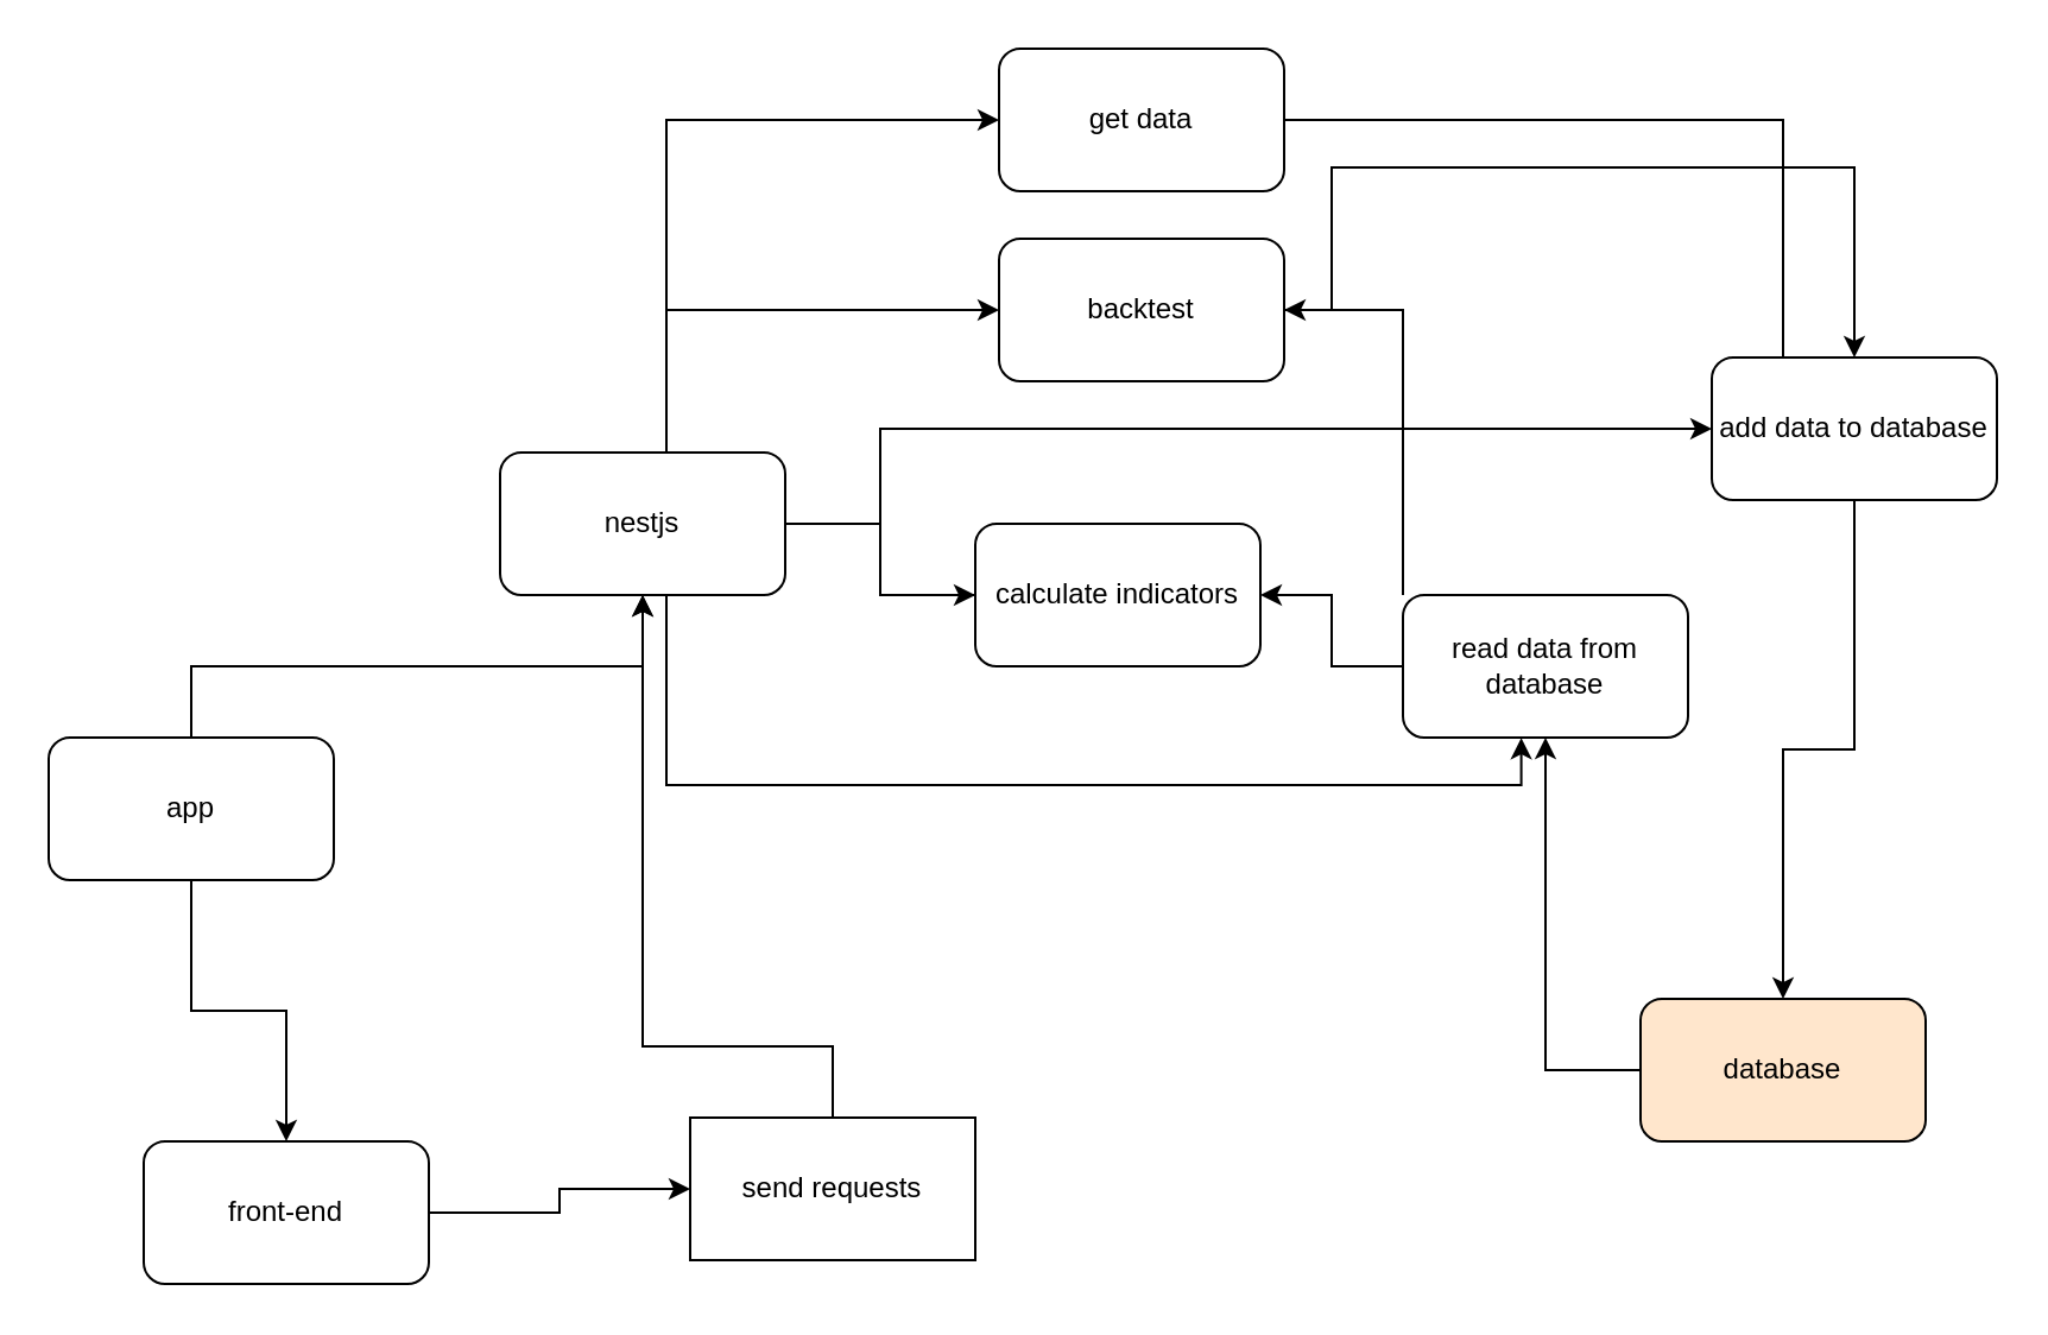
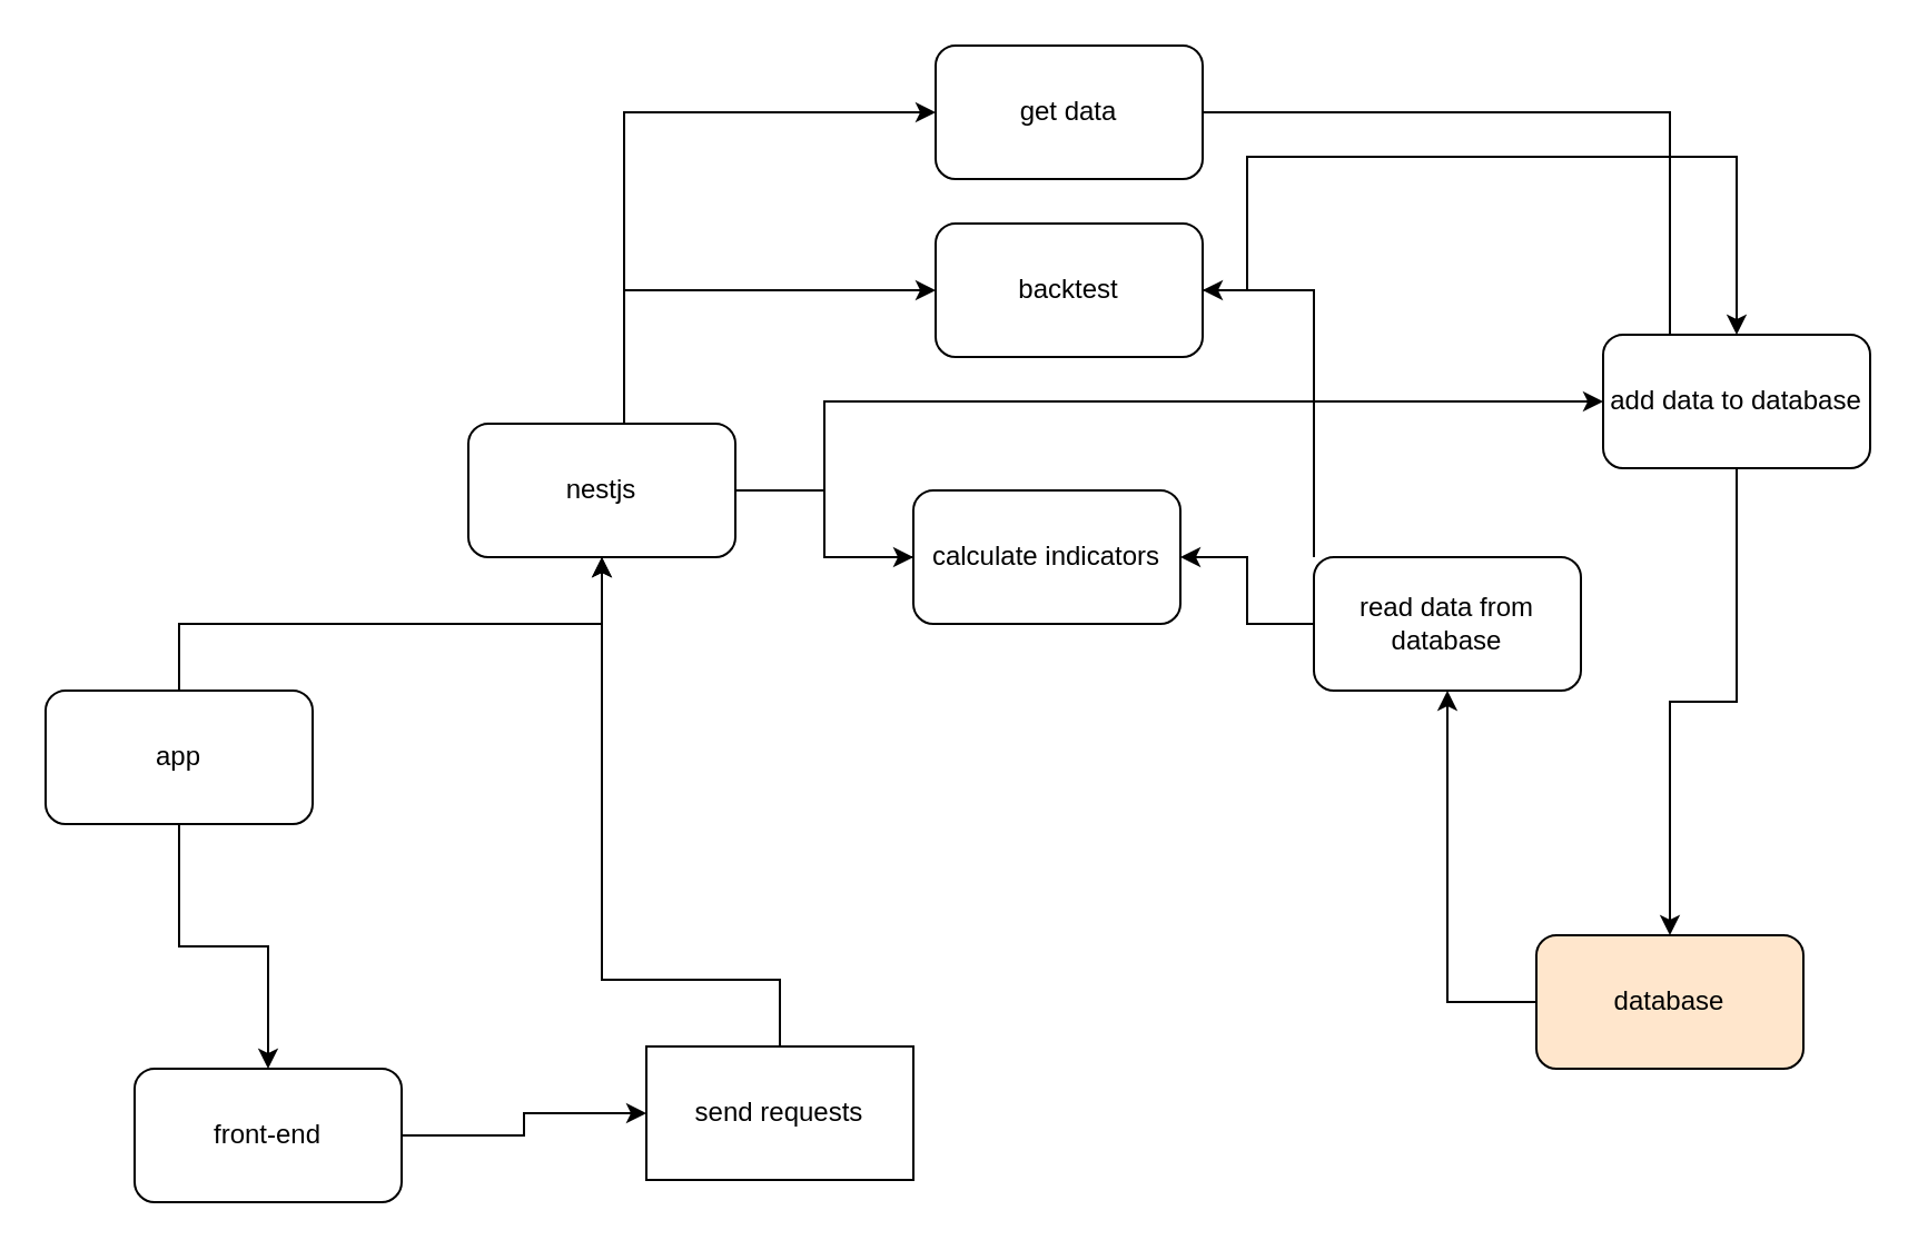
  <mxCell id="0" />
  <mxCell id="1" parent="0" />
  <mxCell id="2" style="edgeStyle=orthogonalEdgeStyle;rounded=0;orthogonalLoop=1;jettySize=auto;html=1;exitX=0.5;exitY=0;exitDx=0;exitDy=0;entryX=0.5;entryY=1;entryDx=0;entryDy=0;" edge="1" parent="1" source="4" target="13"><mxGeometry relative="1" as="geometry" /></mxCell>
  <mxCell id="3" style="edgeStyle=orthogonalEdgeStyle;rounded=0;orthogonalLoop=1;jettySize=auto;html=1;entryX=0.5;entryY=0;entryDx=0;entryDy=0;" edge="1" parent="1" source="4" target="6"><mxGeometry relative="1" as="geometry" /></mxCell>
  <mxCell id="4" value="app" style="rounded=1;whiteSpace=wrap;html=1;" vertex="1" parent="1"><mxGeometry x="20" y="310" width="120" height="60" as="geometry" /></mxCell>
  <mxCell id="5" style="edgeStyle=orthogonalEdgeStyle;rounded=0;orthogonalLoop=1;jettySize=auto;html=1;" edge="1" parent="1" source="6" target="26"><mxGeometry relative="1" as="geometry"><mxPoint x="260" y="390" as="targetPoint" /></mxGeometry></mxCell>
  <mxCell id="6" value="front-end" style="rounded=1;whiteSpace=wrap;html=1;" vertex="1" parent="1"><mxGeometry x="60" y="480" width="120" height="60" as="geometry" /></mxCell>
  <mxCell id="7" style="edgeStyle=orthogonalEdgeStyle;rounded=0;orthogonalLoop=1;jettySize=auto;html=1;entryX=0.5;entryY=1;entryDx=0;entryDy=0;" edge="1" parent="1" source="8" target="22"><mxGeometry relative="1" as="geometry"><Array as="points"><mxPoint x="650" y="450" /></Array></mxGeometry></mxCell>
  <mxCell id="8" value="database" style="rounded=1;whiteSpace=wrap;html=1;fillColor=#ffe6cc;" vertex="1" parent="1"><mxGeometry x="690" y="420" width="120" height="60" as="geometry" /></mxCell>
  <mxCell id="9" value="" style="edgeStyle=orthogonalEdgeStyle;rounded=0;orthogonalLoop=1;jettySize=auto;html=1;" edge="1" parent="1" source="13" target="15"><mxGeometry relative="1" as="geometry"><Array as="points"><mxPoint x="280" y="80" /><mxPoint x="280" y="50" /></Array></mxGeometry></mxCell>
  <mxCell id="10" style="edgeStyle=orthogonalEdgeStyle;rounded=0;orthogonalLoop=1;jettySize=auto;html=1;entryX=0;entryY=0.5;entryDx=0;entryDy=0;" edge="1" parent="1" source="13" target="19"><mxGeometry relative="1" as="geometry" /></mxCell>
  <mxCell id="11" style="edgeStyle=orthogonalEdgeStyle;rounded=0;orthogonalLoop=1;jettySize=auto;html=1;entryX=0;entryY=0.5;entryDx=0;entryDy=0;" edge="1" parent="1" source="13" target="24"><mxGeometry relative="1" as="geometry"><Array as="points"><mxPoint x="280" y="130" /></Array></mxGeometry></mxCell>
- <mxCell id="12" style="edgeStyle=orthogonalEdgeStyle;rounded=0;orthogonalLoop=1;jettySize=auto;html=1;entryX=0.415;entryY=1.002;entryDx=0;entryDy=0;entryPerimeter=0;" edge="1" parent="1" source="13" target="22"><mxGeometry relative="1" as="geometry"><Array as="points"><mxPoint x="280" y="330" /><mxPoint x="640" y="330" /><mxPoint x="640" y="310" /></Array></mxGeometry></mxCell>
  <mxCell id="13" value="nestjs" style="whiteSpace=wrap;html=1;rounded=1;" vertex="1" parent="1"><mxGeometry x="210" y="190" width="120" height="60" as="geometry" /></mxCell>
  <mxCell id="14" style="edgeStyle=orthogonalEdgeStyle;rounded=0;orthogonalLoop=1;jettySize=auto;html=1;entryX=0;entryY=0.5;entryDx=0;entryDy=0;" edge="1" parent="1" source="15" target="17"><mxGeometry relative="1" as="geometry"><Array as="points"><mxPoint x="750" y="50" /><mxPoint x="750" y="180" /></Array></mxGeometry></mxCell>
  <mxCell id="15" value="get data" style="whiteSpace=wrap;html=1;rounded=1;" vertex="1" parent="1"><mxGeometry x="420" y="20" width="120" height="60" as="geometry" /></mxCell>
  <mxCell id="16" style="edgeStyle=orthogonalEdgeStyle;rounded=0;orthogonalLoop=1;jettySize=auto;html=1;exitX=0.5;exitY=1;exitDx=0;exitDy=0;entryX=0.5;entryY=0;entryDx=0;entryDy=0;" edge="1" parent="1" source="17" target="8"><mxGeometry relative="1" as="geometry" /></mxCell>
  <mxCell id="17" value="add data to database" style="rounded=1;whiteSpace=wrap;html=1;" vertex="1" parent="1"><mxGeometry x="720" y="150" width="120" height="60" as="geometry" /></mxCell>
  <mxCell id="18" style="edgeStyle=orthogonalEdgeStyle;rounded=0;orthogonalLoop=1;jettySize=auto;html=1;entryX=0;entryY=0.5;entryDx=0;entryDy=0;" edge="1" parent="1" source="19" target="17"><mxGeometry relative="1" as="geometry"><Array as="points"><mxPoint x="370" y="250" /><mxPoint x="370" y="180" /></Array></mxGeometry></mxCell>
  <mxCell id="19" value="calculate indicators" style="rounded=1;whiteSpace=wrap;html=1;" vertex="1" parent="1"><mxGeometry x="410" y="220" width="120" height="60" as="geometry" /></mxCell>
  <mxCell id="20" style="edgeStyle=orthogonalEdgeStyle;rounded=0;orthogonalLoop=1;jettySize=auto;html=1;entryX=1;entryY=0.5;entryDx=0;entryDy=0;" edge="1" parent="1" source="22" target="19"><mxGeometry relative="1" as="geometry" /></mxCell>
  <mxCell id="21" style="edgeStyle=orthogonalEdgeStyle;rounded=0;orthogonalLoop=1;jettySize=auto;html=1;entryX=1;entryY=0.5;entryDx=0;entryDy=0;" edge="1" parent="1" source="22" target="24"><mxGeometry relative="1" as="geometry"><Array as="points"><mxPoint x="590" y="130" /></Array></mxGeometry></mxCell>
  <mxCell id="22" value="read data from database" style="rounded=1;whiteSpace=wrap;html=1;" vertex="1" parent="1"><mxGeometry x="590" y="250" width="120" height="60" as="geometry" /></mxCell>
  <mxCell id="23" style="edgeStyle=orthogonalEdgeStyle;rounded=0;orthogonalLoop=1;jettySize=auto;html=1;entryX=0.5;entryY=0;entryDx=0;entryDy=0;" edge="1" parent="1" source="24" target="17"><mxGeometry relative="1" as="geometry"><Array as="points"><mxPoint x="560" y="70" /><mxPoint x="780" y="70" /></Array></mxGeometry></mxCell>
  <mxCell id="24" value="backtest" style="rounded=1;whiteSpace=wrap;html=1;" vertex="1" parent="1"><mxGeometry x="420" y="100" width="120" height="60" as="geometry" /></mxCell>
  <mxCell id="25" style="edgeStyle=orthogonalEdgeStyle;rounded=0;orthogonalLoop=1;jettySize=auto;html=1;entryX=0.5;entryY=1;entryDx=0;entryDy=0;" edge="1" parent="1" source="26" target="13"><mxGeometry relative="1" as="geometry"><Array as="points"><mxPoint x="350" y="440" /><mxPoint x="270" y="440" /></Array></mxGeometry></mxCell>
  <mxCell id="26" value="send requests" style="whiteSpace=wrap;html=1;rounded=0;" vertex="1" parent="1"><mxGeometry x="290" y="470" width="120" height="60" as="geometry" /></mxCell>
